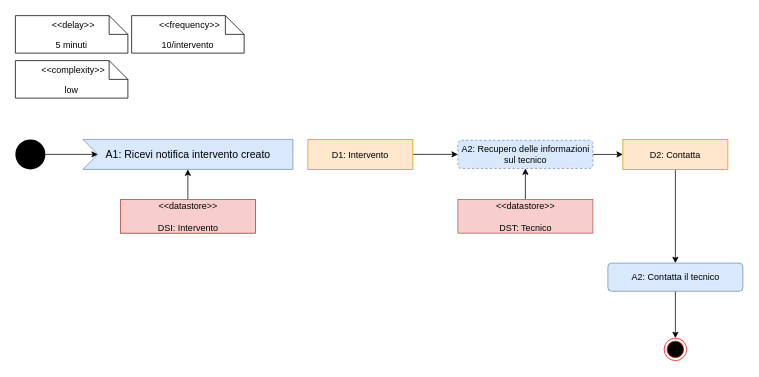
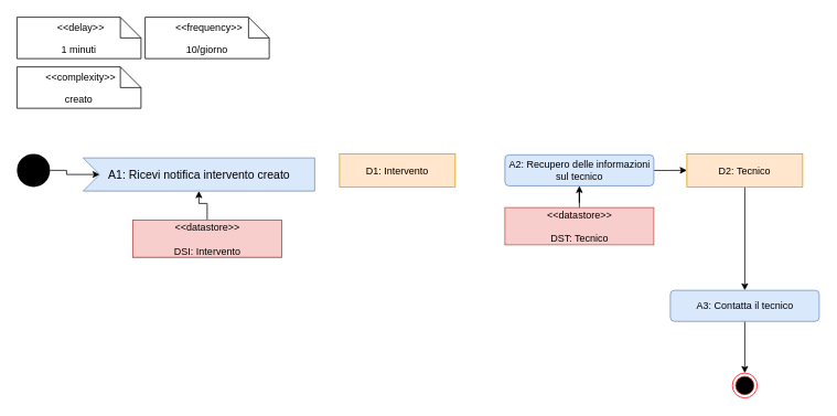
  <mxCell id="0" />
  <mxCell id="1" parent="0" />
  <mxCell id="2" style="edgeStyle=orthogonalEdgeStyle;rounded=0;orthogonalLoop=1;jettySize=auto;html=1;entryX=0;entryY=0;entryDx=20;entryDy=20;entryPerimeter=0;" parent="1" source="3" target="4" edge="1"><mxGeometry relative="1" as="geometry"><mxPoint x="120" y="205" as="targetPoint" /></mxGeometry></mxCell>
  <mxCell id="3" value="" style="ellipse;fillColor=#000000;strokeColor=none;" parent="1" vertex="1"><mxGeometry x="20" y="185" width="40" height="40" as="geometry" /></mxCell>
- <mxCell id="4" value="A1: Ricevi notifica intervento creato" style="html=1;shape=mxgraph.infographic.ribbonSimple;notch1=20;notch2=0;align=center;verticalAlign=middle;fontSize=14;fontStyle=0;flipH=0;fillColor=#dae8fc;strokeColor=#6c8ebf;" parent="1" vertex="1"><mxGeometry x="110" y="185" width="280" height="40" as="geometry" /></mxCell>
- <mxCell id="5" value="low" style="shape=note2;boundedLbl=1;whiteSpace=wrap;html=1;size=25;verticalAlign=top;align=center;" parent="1" vertex="1"><mxGeometry x="20" y="80" width="150" height="50" as="geometry" /></mxCell>
+ <mxCell id="4" value="A1: Ricevi notifica intervento creato" style="html=1;shape=mxgraph.infographic.ribbonSimple;notch1=20;notch2=0;align=center;verticalAlign=middle;fontSize=14;fontStyle=0;flipH=0;fillColor=#dae8fc;strokeColor=#6c8ebf;" parent="1" vertex="1"><mxGeometry x="100" y="190" width="280" height="40" as="geometry" /></mxCell>
+ <mxCell id="5" value="creato" style="shape=note2;boundedLbl=1;whiteSpace=wrap;html=1;size=25;verticalAlign=top;align=center;" parent="1" vertex="1"><mxGeometry x="20" y="80" width="150" height="50" as="geometry" /></mxCell>
  <mxCell id="6" value="&lt;&lt;complexity&gt;&gt;" style="resizeWidth=1;part=1;strokeColor=none;fillColor=none;align=center;spacingLeft=5;" parent="5" vertex="1"><mxGeometry width="150" height="25" relative="1" as="geometry" /></mxCell>
- <mxCell id="7" style="edgeStyle=orthogonalEdgeStyle;rounded=0;orthogonalLoop=1;jettySize=auto;html=1;entryX=0;entryY=0.5;entryDx=0;entryDy=0;" parent="1" source="8" target="15" edge="1"><mxGeometry relative="1" as="geometry"><mxPoint x="600" y="205" as="targetPoint" /></mxGeometry></mxCell>
  <mxCell id="8" value="D1: Intervento" style="text;align=center;verticalAlign=middle;dashed=0;fillColor=#ffe6cc;strokeColor=#d79b00;" parent="1" vertex="1"><mxGeometry x="410" y="185" width="140" height="40" as="geometry" /></mxCell>
  <mxCell id="9" style="edgeStyle=orthogonalEdgeStyle;rounded=0;orthogonalLoop=1;jettySize=auto;html=1;entryX=0;entryY=0;entryDx=140;entryDy=40;entryPerimeter=0;" parent="1" source="10" target="4" edge="1"><mxGeometry relative="1" as="geometry" /></mxCell>
  <mxCell id="10" value="&amp;lt;&amp;lt;datastore&amp;gt;&amp;gt;&lt;br&gt;&lt;br&gt;DSI: Intervento" style="text;html=1;align=center;verticalAlign=middle;dashed=0;fillColor=#f8cecc;strokeColor=#b85450;" parent="1" vertex="1"><mxGeometry x="160" y="265" width="180" height="45" as="geometry" /></mxCell>
- <mxCell id="11" value="5 minuti" style="shape=note2;boundedLbl=1;whiteSpace=wrap;html=1;size=25;verticalAlign=top;align=center;" parent="1" vertex="1"><mxGeometry x="20" y="20" width="150" height="50" as="geometry" /></mxCell>
+ <mxCell id="11" value="1 minuti" style="shape=note2;boundedLbl=1;whiteSpace=wrap;html=1;size=25;verticalAlign=top;align=center;" parent="1" vertex="1"><mxGeometry x="20" y="20" width="150" height="50" as="geometry" /></mxCell>
  <mxCell id="12" value="&lt;&lt;delay&gt;&gt;" style="resizeWidth=1;part=1;strokeColor=none;fillColor=none;align=center;spacingLeft=5;" parent="11" vertex="1"><mxGeometry width="150" height="25" relative="1" as="geometry" /></mxCell>
  <mxCell id="13" style="edgeStyle=orthogonalEdgeStyle;rounded=0;orthogonalLoop=1;jettySize=auto;html=1;exitX=0.5;exitY=1;exitDx=0;exitDy=0;dashed=1;endArrow=none;endFill=0;" parent="11" source="12" target="12" edge="1"><mxGeometry relative="1" as="geometry" /></mxCell>
  <mxCell id="14" style="edgeStyle=orthogonalEdgeStyle;rounded=0;orthogonalLoop=1;jettySize=auto;html=1;entryX=0;entryY=0.5;entryDx=0;entryDy=0;" parent="1" source="15" target="20" edge="1"><mxGeometry relative="1" as="geometry"><mxPoint x="840" y="205" as="targetPoint" /></mxGeometry></mxCell>
- <mxCell id="15" value="A2: Recupero delle informazioni &lt;br&gt;sul tecnico" style="html=1;align=center;verticalAlign=middle;rounded=1;absoluteArcSize=1;arcSize=10;dashed=1;fillColor=#dae8fc;strokeColor=#6c8ebf;" parent="1" vertex="1"><mxGeometry x="610" y="186.25" width="180" height="37.5" as="geometry" /></mxCell>
+ <mxCell id="15" value="A2: Recupero delle informazioni &lt;br&gt;sul tecnico" style="html=1;align=center;verticalAlign=middle;rounded=1;absoluteArcSize=1;arcSize=10;dashed=0;fillColor=#dae8fc;strokeColor=#6c8ebf;" parent="1" vertex="1"><mxGeometry x="610" y="186.25" width="180" height="37.5" as="geometry" /></mxCell>
  <mxCell id="16" value="&amp;lt;&amp;lt;datastore&amp;gt;&amp;gt;&lt;br&gt;&lt;br&gt;DSI: Intervento" style="text;html=1;align=center;verticalAlign=middle;dashed=0;fillColor=#f8cecc;strokeColor=#b85450;" parent="1" vertex="1"><mxGeometry x="160" y="265" width="180" height="45" as="geometry" /></mxCell>
  <mxCell id="17" style="edgeStyle=orthogonalEdgeStyle;rounded=0;orthogonalLoop=1;jettySize=auto;html=1;" parent="1" source="18" target="15" edge="1"><mxGeometry relative="1" as="geometry" /></mxCell>
- <mxCell id="18" value="&amp;lt;&amp;lt;datastore&amp;gt;&amp;gt;&lt;br&gt;&lt;br&gt;DST: Tecnico" style="text;html=1;align=center;verticalAlign=middle;dashed=0;fillColor=#f8cecc;strokeColor=#b85450;" parent="1" vertex="1"><mxGeometry x="610" y="265" width="180" height="45" as="geometry" /></mxCell>
+ <mxCell id="18" value="&amp;lt;&amp;lt;datastore&amp;gt;&amp;gt;&lt;br&gt;&lt;br&gt;DST: Tecnico" style="text;html=1;align=center;verticalAlign=middle;dashed=0;fillColor=#f8cecc;strokeColor=#b85450;" parent="1" vertex="1"><mxGeometry x="610" y="250" width="180" height="45" as="geometry" /></mxCell>
  <mxCell id="19" style="edgeStyle=orthogonalEdgeStyle;rounded=0;orthogonalLoop=1;jettySize=auto;html=1;entryX=0.5;entryY=0;entryDx=0;entryDy=0;" parent="1" source="20" target="22" edge="1"><mxGeometry relative="1" as="geometry"><mxPoint x="900" y="350" as="targetPoint" /></mxGeometry></mxCell>
- <mxCell id="20" value="D2: Contatta" style="text;align=center;verticalAlign=middle;dashed=0;fillColor=#ffe6cc;strokeColor=#d79b00;" parent="1" vertex="1"><mxGeometry x="830" y="185" width="140" height="40" as="geometry" /></mxCell>
+ <mxCell id="20" value="D2: Tecnico" style="text;align=center;verticalAlign=middle;dashed=0;fillColor=#ffe6cc;strokeColor=#d79b00;" parent="1" vertex="1"><mxGeometry x="830" y="185" width="140" height="40" as="geometry" /></mxCell>
  <mxCell id="21" style="edgeStyle=orthogonalEdgeStyle;rounded=0;orthogonalLoop=1;jettySize=auto;html=1;entryX=0.5;entryY=0;entryDx=0;entryDy=0;" parent="1" source="22" target="23" edge="1"><mxGeometry relative="1" as="geometry"><mxPoint x="900" y="460" as="targetPoint" /></mxGeometry></mxCell>
- <mxCell id="22" value="A2: Contatta il tecnico" style="html=1;align=center;verticalAlign=middle;rounded=1;absoluteArcSize=1;arcSize=10;dashed=0;fillColor=#dae8fc;strokeColor=#6c8ebf;" parent="1" vertex="1"><mxGeometry x="810" y="350" width="180" height="37.5" as="geometry" /></mxCell>
+ <mxCell id="22" value="A3: Contatta il tecnico" style="html=1;align=center;verticalAlign=middle;rounded=1;absoluteArcSize=1;arcSize=10;dashed=0;fillColor=#dae8fc;strokeColor=#6c8ebf;" parent="1" vertex="1"><mxGeometry x="810" y="350" width="180" height="37.5" as="geometry" /></mxCell>
  <mxCell id="23" value="" style="ellipse;html=1;shape=endState;fillColor=#000000;strokeColor=#ff0000;" parent="1" vertex="1"><mxGeometry x="885" y="450" width="30" height="30" as="geometry" /></mxCell>
- <mxCell id="24" value="10/intervento" style="shape=note2;boundedLbl=1;whiteSpace=wrap;html=1;size=25;verticalAlign=top;align=center;" vertex="1" parent="1"><mxGeometry x="175" y="20" width="150" height="50" as="geometry" /></mxCell>
+ <mxCell id="24" value="10/giorno" style="shape=note2;boundedLbl=1;whiteSpace=wrap;html=1;size=25;verticalAlign=top;align=center;" vertex="1" parent="1"><mxGeometry x="175" y="20" width="150" height="50" as="geometry" /></mxCell>
  <mxCell id="25" value="&lt;&lt;frequency&gt;&gt;" style="resizeWidth=1;part=1;strokeColor=none;fillColor=none;align=center;spacingLeft=5;" vertex="1" parent="24"><mxGeometry width="150" height="25" relative="1" as="geometry" /></mxCell>
